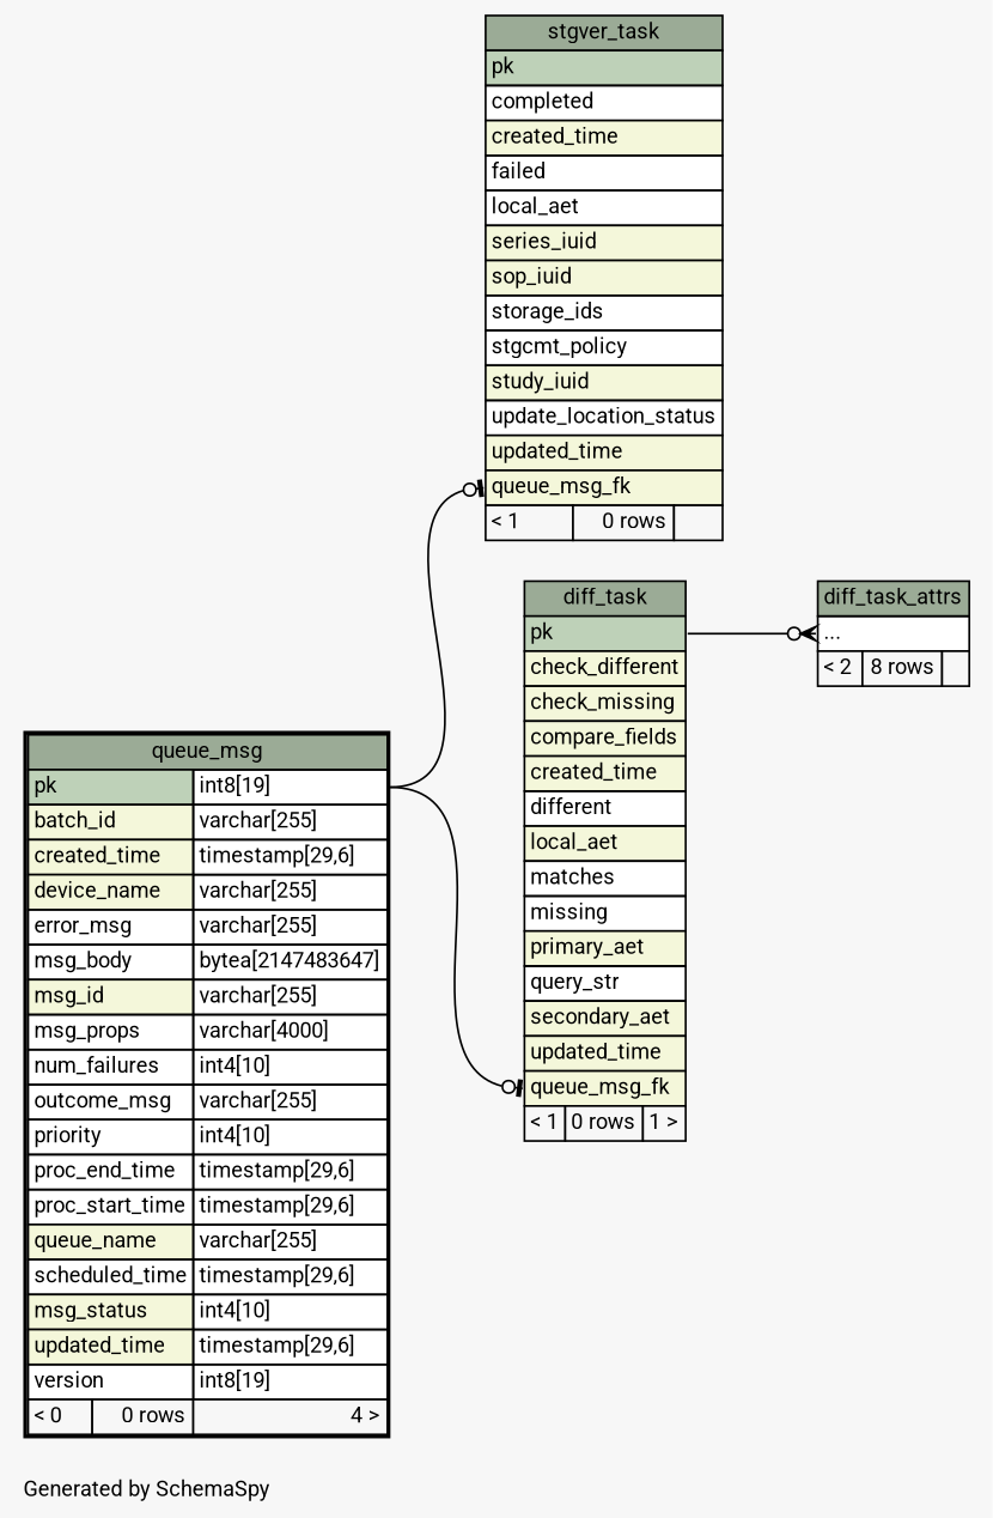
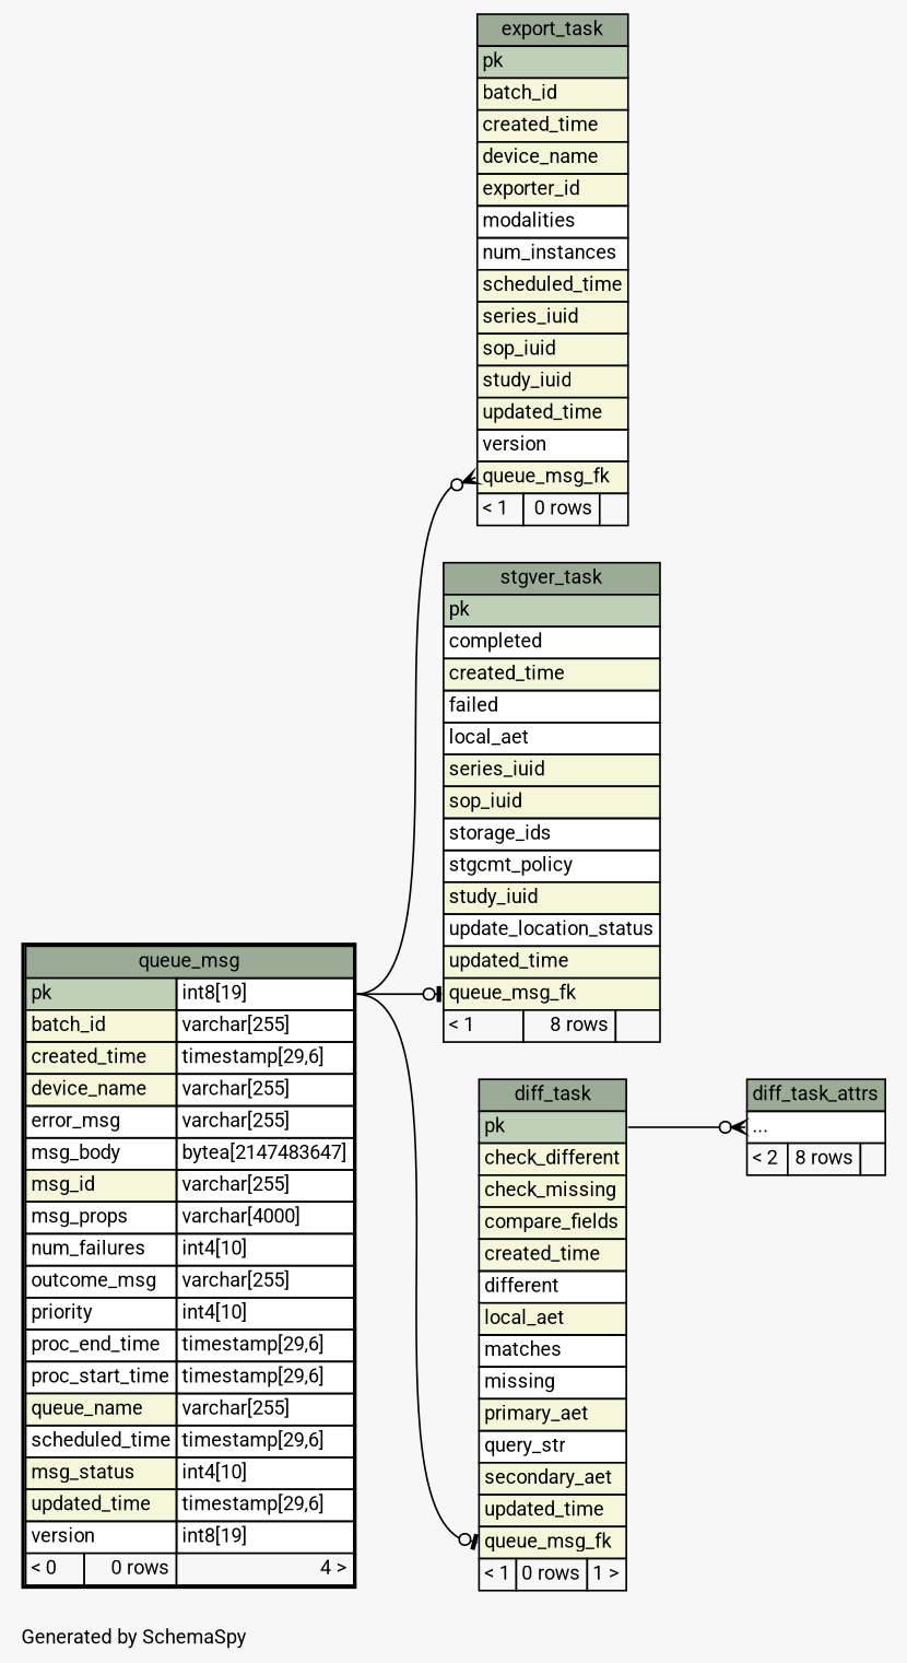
  digraph {
    bgcolor="#f7f7f7"
    fontname=Roboto
    fontsize=11
    label="\nGenerated by SchemaSpy"
    labeljust=l
    nodesep=0.18
    rankdir=RL
    ranksep=0.46
    node [fontname=Roboto fontsize=11 shape=plaintext]
    edge [arrowhead=none arrowsize=0.8 arrowtail=teeodot dir=back fontname=Roboto headport="pk.type:e" tailport="queue_msg_fk:w"]
    n1 [label=<     <TABLE BORDER="0" CELLBORDER="1" CELLSPACING="0" BGCOLOR="#ffffff">       <TR><TD COLSPAN="3" BGCOLOR="#9bab96" ALIGN="CENTER">diff_task</TD></TR>       <TR><TD PORT="pk" COLSPAN="3" BGCOLOR="#bed1b8" ALIGN="LEFT">pk</TD></TR>       <TR><TD PORT="check_different" COLSPAN="3" BGCOLOR="#f4f7da" ALIGN="LEFT">check_different</TD></TR>       <TR><TD PORT="check_missing" COLSPAN="3" BGCOLOR="#f4f7da" ALIGN="LEFT">check_missing</TD></TR>       <TR><TD PORT="compare_fields" COLSPAN="3" BGCOLOR="#f4f7da" ALIGN="LEFT">compare_fields</TD></TR>       <TR><TD PORT="created_time" COLSPAN="3" BGCOLOR="#f4f7da" ALIGN="LEFT">created_time</TD></TR>       <TR><TD PORT="different" COLSPAN="3" ALIGN="LEFT">different</TD></TR>       <TR><TD PORT="local_aet" COLSPAN="3" BGCOLOR="#f4f7da" ALIGN="LEFT">local_aet</TD></TR>       <TR><TD PORT="matches" COLSPAN="3" ALIGN="LEFT">matches</TD></TR>       <TR><TD PORT="missing" COLSPAN="3" ALIGN="LEFT">missing</TD></TR>       <TR><TD PORT="primary_aet" COLSPAN="3" BGCOLOR="#f4f7da" ALIGN="LEFT">primary_aet</TD></TR>       <TR><TD PORT="query_str" COLSPAN="3" ALIGN="LEFT">query_str</TD></TR>       <TR><TD PORT="secondary_aet" COLSPAN="3" BGCOLOR="#f4f7da" ALIGN="LEFT">secondary_aet</TD></TR>       <TR><TD PORT="updated_time" COLSPAN="3" BGCOLOR="#f4f7da" ALIGN="LEFT">updated_time</TD></TR>       <TR><TD PORT="queue_msg_fk" COLSPAN="3" BGCOLOR="#f4f7da" ALIGN="LEFT">queue_msg_fk</TD></TR>       <TR><TD ALIGN="LEFT" BGCOLOR="#f7f7f7">&lt; 1</TD><TD ALIGN="RIGHT" BGCOLOR="#f7f7f7">0 rows</TD><TD ALIGN="RIGHT" BGCOLOR="#f7f7f7">1 &gt;</TD></TR>     </TABLE>>]
    n2 [label=<     <TABLE BORDER="2" CELLBORDER="1" CELLSPACING="0" BGCOLOR="#ffffff">       <TR><TD COLSPAN="3" BGCOLOR="#9bab96" ALIGN="CENTER">queue_msg</TD></TR>       <TR><TD PORT="pk" COLSPAN="2" BGCOLOR="#bed1b8" ALIGN="LEFT">pk</TD><TD PORT="pk.type" ALIGN="LEFT">int8[19]</TD></TR>       <TR><TD PORT="batch_id" COLSPAN="2" BGCOLOR="#f4f7da" ALIGN="LEFT">batch_id</TD><TD PORT="batch_id.type" ALIGN="LEFT">varchar[255]</TD></TR>       <TR><TD PORT="created_time" COLSPAN="2" BGCOLOR="#f4f7da" ALIGN="LEFT">created_time</TD><TD PORT="created_time.type" ALIGN="LEFT">timestamp[29,6]</TD></TR>       <TR><TD PORT="device_name" COLSPAN="2" BGCOLOR="#f4f7da" ALIGN="LEFT">device_name</TD><TD PORT="device_name.type" ALIGN="LEFT">varchar[255]</TD></TR>       <TR><TD PORT="error_msg" COLSPAN="2" ALIGN="LEFT">error_msg</TD><TD PORT="error_msg.type" ALIGN="LEFT">varchar[255]</TD></TR>       <TR><TD PORT="msg_body" COLSPAN="2" ALIGN="LEFT">msg_body</TD><TD PORT="msg_body.type" ALIGN="LEFT">bytea[2147483647]</TD></TR>       <TR><TD PORT="msg_id" COLSPAN="2" BGCOLOR="#f4f7da" ALIGN="LEFT">msg_id</TD><TD PORT="msg_id.type" ALIGN="LEFT">varchar[255]</TD></TR>       <TR><TD PORT="msg_props" COLSPAN="2" ALIGN="LEFT">msg_props</TD><TD PORT="msg_props.type" ALIGN="LEFT">varchar[4000]</TD></TR>       <TR><TD PORT="num_failures" COLSPAN="2" ALIGN="LEFT">num_failures</TD><TD PORT="num_failures.type" ALIGN="LEFT">int4[10]</TD></TR>       <TR><TD PORT="outcome_msg" COLSPAN="2" ALIGN="LEFT">outcome_msg</TD><TD PORT="outcome_msg.type" ALIGN="LEFT">varchar[255]</TD></TR>       <TR><TD PORT="priority" COLSPAN="2" ALIGN="LEFT">priority</TD><TD PORT="priority.type" ALIGN="LEFT">int4[10]</TD></TR>       <TR><TD PORT="proc_end_time" COLSPAN="2" ALIGN="LEFT">proc_end_time</TD><TD PORT="proc_end_time.type" ALIGN="LEFT">timestamp[29,6]</TD></TR>       <TR><TD PORT="proc_start_time" COLSPAN="2" ALIGN="LEFT">proc_start_time</TD><TD PORT="proc_start_time.type" ALIGN="LEFT">timestamp[29,6]</TD></TR>       <TR><TD PORT="queue_name" COLSPAN="2" BGCOLOR="#f4f7da" ALIGN="LEFT">queue_name</TD><TD PORT="queue_name.type" ALIGN="LEFT">varchar[255]</TD></TR>       <TR><TD PORT="scheduled_time" COLSPAN="2" ALIGN="LEFT">scheduled_time</TD><TD PORT="scheduled_time.type" ALIGN="LEFT">timestamp[29,6]</TD></TR>       <TR><TD PORT="msg_status" COLSPAN="2" BGCOLOR="#f4f7da" ALIGN="LEFT">msg_status</TD><TD PORT="msg_status.type" ALIGN="LEFT">int4[10]</TD></TR>       <TR><TD PORT="updated_time" COLSPAN="2" BGCOLOR="#f4f7da" ALIGN="LEFT">updated_time</TD><TD PORT="updated_time.type" ALIGN="LEFT">timestamp[29,6]</TD></TR>       <TR><TD PORT="version" COLSPAN="2" ALIGN="LEFT">version</TD><TD PORT="version.type" ALIGN="LEFT">int8[19]</TD></TR>       <TR><TD ALIGN="LEFT" BGCOLOR="#f7f7f7">&lt; 0</TD><TD ALIGN="RIGHT" BGCOLOR="#f7f7f7">0 rows</TD><TD ALIGN="RIGHT" BGCOLOR="#f7f7f7">4 &gt;</TD></TR>     </TABLE>>]
    n3 [label=<     <TABLE BORDER="0" CELLBORDER="1" CELLSPACING="0" BGCOLOR="#ffffff">       <TR><TD COLSPAN="3" BGCOLOR="#9bab96" ALIGN="CENTER">diff_task_attrs</TD></TR>       <TR><TD PORT="elipses" COLSPAN="3" ALIGN="LEFT">...</TD></TR>       <TR><TD ALIGN="LEFT" BGCOLOR="#f7f7f7">&lt; 2</TD><TD ALIGN="RIGHT" BGCOLOR="#f7f7f7">8 rows</TD><TD ALIGN="RIGHT" BGCOLOR="#f7f7f7">  </TD></TR>     </TABLE>>]
-   n5 [label=<     <TABLE BORDER="0" CELLBORDER="1" CELLSPACING="0" BGCOLOR="#ffffff">       <TR><TD COLSPAN="3" BGCOLOR="#9bab96" ALIGN="CENTER">stgver_task</TD></TR>       <TR><TD PORT="pk" COLSPAN="3" BGCOLOR="#bed1b8" ALIGN="LEFT">pk</TD></TR>       <TR><TD PORT="completed" COLSPAN="3" ALIGN="LEFT">completed</TD></TR>       <TR><TD PORT="created_time" COLSPAN="3" BGCOLOR="#f4f7da" ALIGN="LEFT">created_time</TD></TR>       <TR><TD PORT="failed" COLSPAN="3" ALIGN="LEFT">failed</TD></TR>       <TR><TD PORT="local_aet" COLSPAN="3" ALIGN="LEFT">local_aet</TD></TR>       <TR><TD PORT="series_iuid" COLSPAN="3" BGCOLOR="#f4f7da" ALIGN="LEFT">series_iuid</TD></TR>       <TR><TD PORT="sop_iuid" COLSPAN="3" BGCOLOR="#f4f7da" ALIGN="LEFT">sop_iuid</TD></TR>       <TR><TD PORT="storage_ids" COLSPAN="3" ALIGN="LEFT">storage_ids</TD></TR>       <TR><TD PORT="stgcmt_policy" COLSPAN="3" ALIGN="LEFT">stgcmt_policy</TD></TR>       <TR><TD PORT="study_iuid" COLSPAN="3" BGCOLOR="#f4f7da" ALIGN="LEFT">study_iuid</TD></TR>       <TR><TD PORT="update_location_status" COLSPAN="3" ALIGN="LEFT">update_location_status</TD></TR>       <TR><TD PORT="updated_time" COLSPAN="3" BGCOLOR="#f4f7da" ALIGN="LEFT">updated_time</TD></TR>       <TR><TD PORT="queue_msg_fk" COLSPAN="3" BGCOLOR="#f4f7da" ALIGN="LEFT">queue_msg_fk</TD></TR>       <TR><TD ALIGN="LEFT" BGCOLOR="#f7f7f7">&lt; 1</TD><TD ALIGN="RIGHT" BGCOLOR="#f7f7f7">0 rows</TD><TD ALIGN="RIGHT" BGCOLOR="#f7f7f7">  </TD></TR>     </TABLE>>]
+   n4 [label=<     <TABLE BORDER="0" CELLBORDER="1" CELLSPACING="0" BGCOLOR="#ffffff">       <TR><TD COLSPAN="3" BGCOLOR="#9bab96" ALIGN="CENTER">export_task</TD></TR>       <TR><TD PORT="pk" COLSPAN="3" BGCOLOR="#bed1b8" ALIGN="LEFT">pk</TD></TR>       <TR><TD PORT="batch_id" COLSPAN="3" BGCOLOR="#f4f7da" ALIGN="LEFT">batch_id</TD></TR>       <TR><TD PORT="created_time" COLSPAN="3" BGCOLOR="#f4f7da" ALIGN="LEFT">created_time</TD></TR>       <TR><TD PORT="device_name" COLSPAN="3" BGCOLOR="#f4f7da" ALIGN="LEFT">device_name</TD></TR>       <TR><TD PORT="exporter_id" COLSPAN="3" BGCOLOR="#f4f7da" ALIGN="LEFT">exporter_id</TD></TR>       <TR><TD PORT="modalities" COLSPAN="3" ALIGN="LEFT">modalities</TD></TR>       <TR><TD PORT="num_instances" COLSPAN="3" ALIGN="LEFT">num_instances</TD></TR>       <TR><TD PORT="scheduled_time" COLSPAN="3" BGCOLOR="#f4f7da" ALIGN="LEFT">scheduled_time</TD></TR>       <TR><TD PORT="series_iuid" COLSPAN="3" BGCOLOR="#f4f7da" ALIGN="LEFT">series_iuid</TD></TR>       <TR><TD PORT="sop_iuid" COLSPAN="3" BGCOLOR="#f4f7da" ALIGN="LEFT">sop_iuid</TD></TR>       <TR><TD PORT="study_iuid" COLSPAN="3" BGCOLOR="#f4f7da" ALIGN="LEFT">study_iuid</TD></TR>       <TR><TD PORT="updated_time" COLSPAN="3" BGCOLOR="#f4f7da" ALIGN="LEFT">updated_time</TD></TR>       <TR><TD PORT="version" COLSPAN="3" ALIGN="LEFT">version</TD></TR>       <TR><TD PORT="queue_msg_fk" COLSPAN="3" BGCOLOR="#f4f7da" ALIGN="LEFT">queue_msg_fk</TD></TR>       <TR><TD ALIGN="LEFT" BGCOLOR="#f7f7f7">&lt; 1</TD><TD ALIGN="RIGHT" BGCOLOR="#f7f7f7">0 rows</TD><TD ALIGN="RIGHT" BGCOLOR="#f7f7f7">  </TD></TR>     </TABLE>>]
+   n5 [label=<     <TABLE BORDER="0" CELLBORDER="1" CELLSPACING="0" BGCOLOR="#ffffff">       <TR><TD COLSPAN="3" BGCOLOR="#9bab96" ALIGN="CENTER">stgver_task</TD></TR>       <TR><TD PORT="pk" COLSPAN="3" BGCOLOR="#bed1b8" ALIGN="LEFT">pk</TD></TR>       <TR><TD PORT="completed" COLSPAN="3" ALIGN="LEFT">completed</TD></TR>       <TR><TD PORT="created_time" COLSPAN="3" BGCOLOR="#f4f7da" ALIGN="LEFT">created_time</TD></TR>       <TR><TD PORT="failed" COLSPAN="3" ALIGN="LEFT">failed</TD></TR>       <TR><TD PORT="local_aet" COLSPAN="3" ALIGN="LEFT">local_aet</TD></TR>       <TR><TD PORT="series_iuid" COLSPAN="3" BGCOLOR="#f4f7da" ALIGN="LEFT">series_iuid</TD></TR>       <TR><TD PORT="sop_iuid" COLSPAN="3" BGCOLOR="#f4f7da" ALIGN="LEFT">sop_iuid</TD></TR>       <TR><TD PORT="storage_ids" COLSPAN="3" ALIGN="LEFT">storage_ids</TD></TR>       <TR><TD PORT="stgcmt_policy" COLSPAN="3" ALIGN="LEFT">stgcmt_policy</TD></TR>       <TR><TD PORT="study_iuid" COLSPAN="3" BGCOLOR="#f4f7da" ALIGN="LEFT">study_iuid</TD></TR>       <TR><TD PORT="update_location_status" COLSPAN="3" ALIGN="LEFT">update_location_status</TD></TR>       <TR><TD PORT="updated_time" COLSPAN="3" BGCOLOR="#f4f7da" ALIGN="LEFT">updated_time</TD></TR>       <TR><TD PORT="queue_msg_fk" COLSPAN="3" BGCOLOR="#f4f7da" ALIGN="LEFT">queue_msg_fk</TD></TR>       <TR><TD ALIGN="LEFT" BGCOLOR="#f7f7f7">&lt; 1</TD><TD ALIGN="RIGHT" BGCOLOR="#f7f7f7">8 rows</TD><TD ALIGN="RIGHT" BGCOLOR="#f7f7f7">  </TD></TR>     </TABLE>>]
    n1 -> n2
    n3 -> n1 [arrowtail=crowodot headport="pk:e" tailport="elipses:w"]
+   n4 -> n2 [arrowtail=crowodot]
    n5 -> n2
  }
